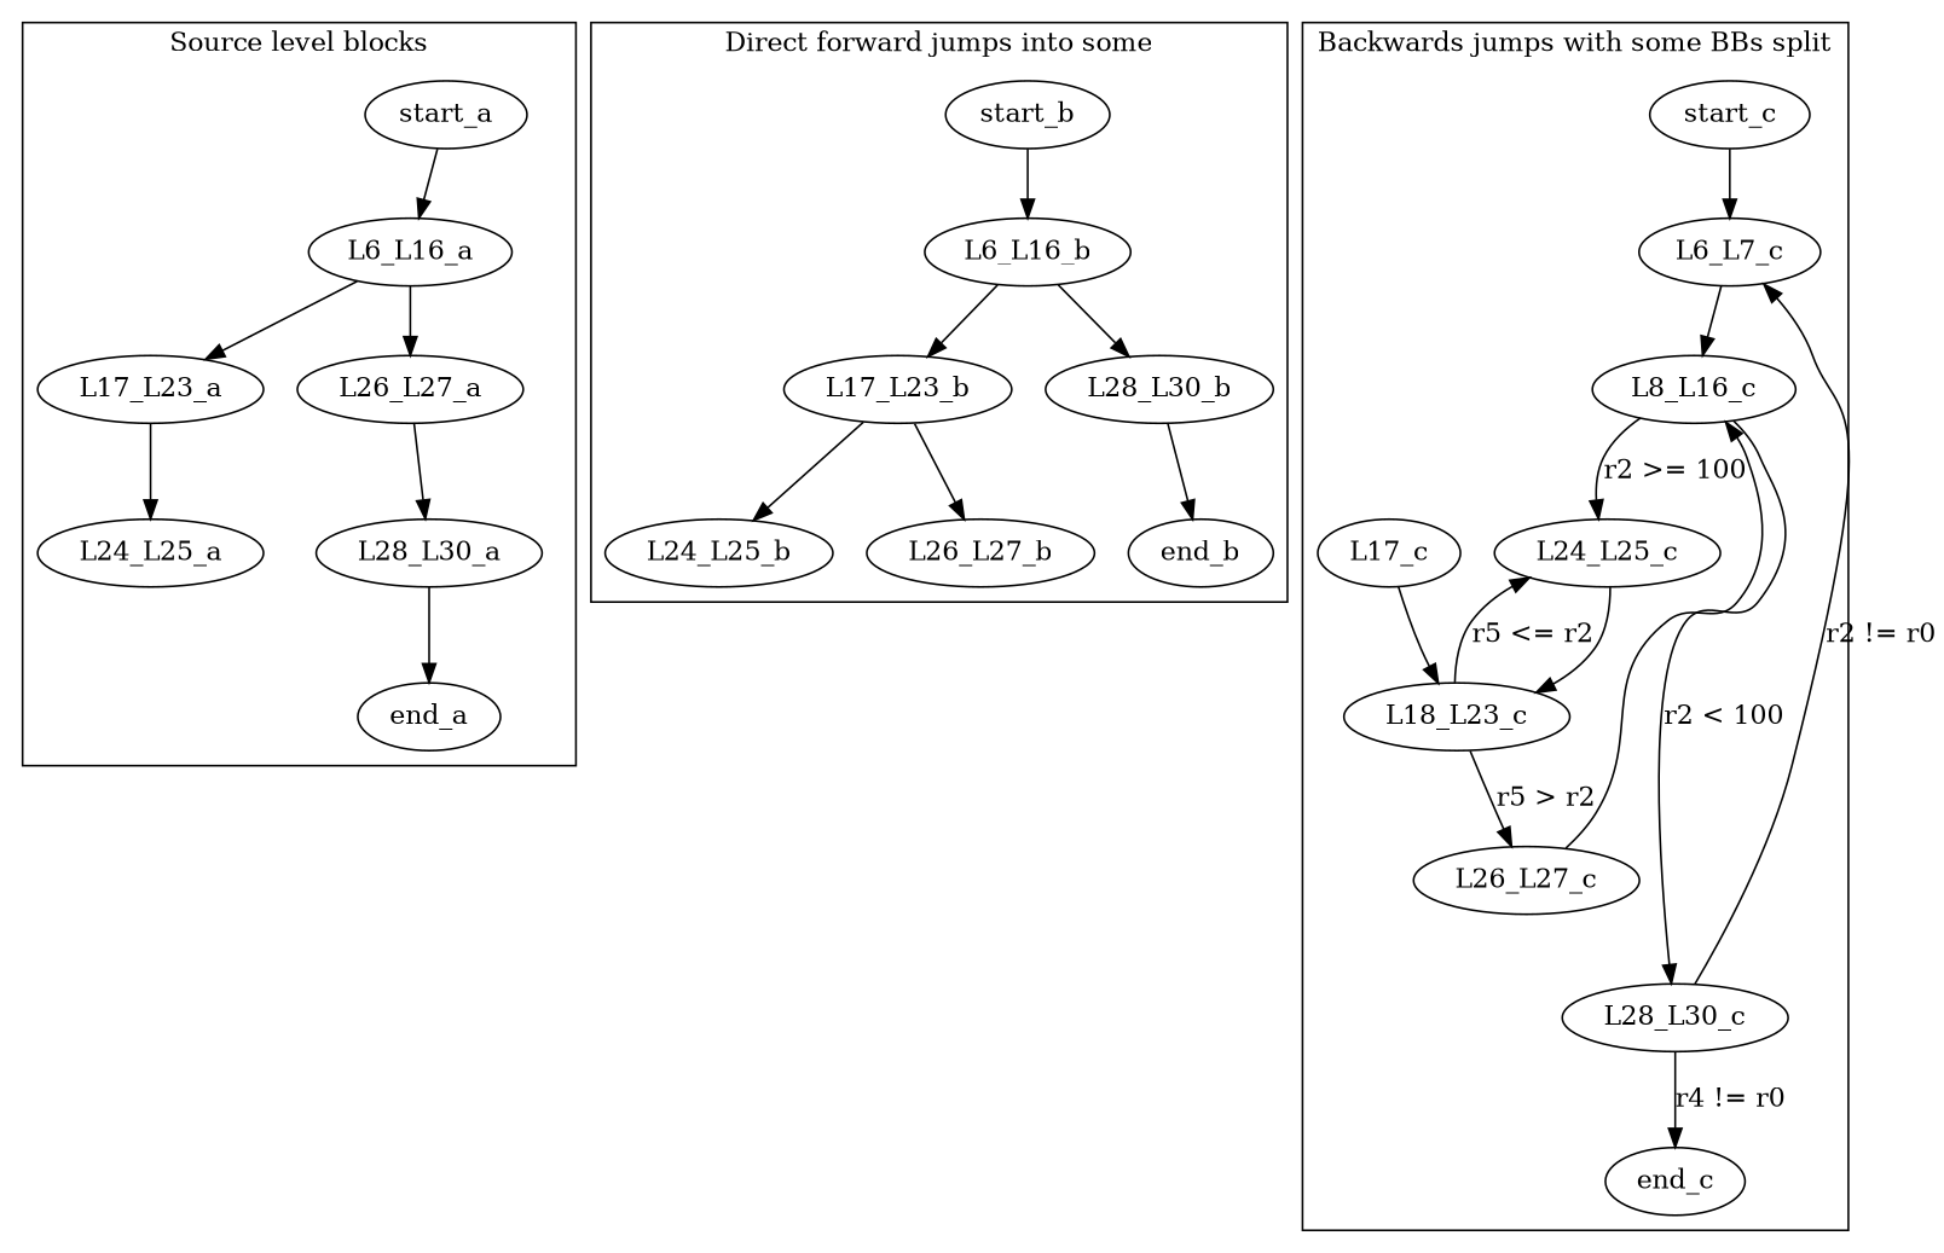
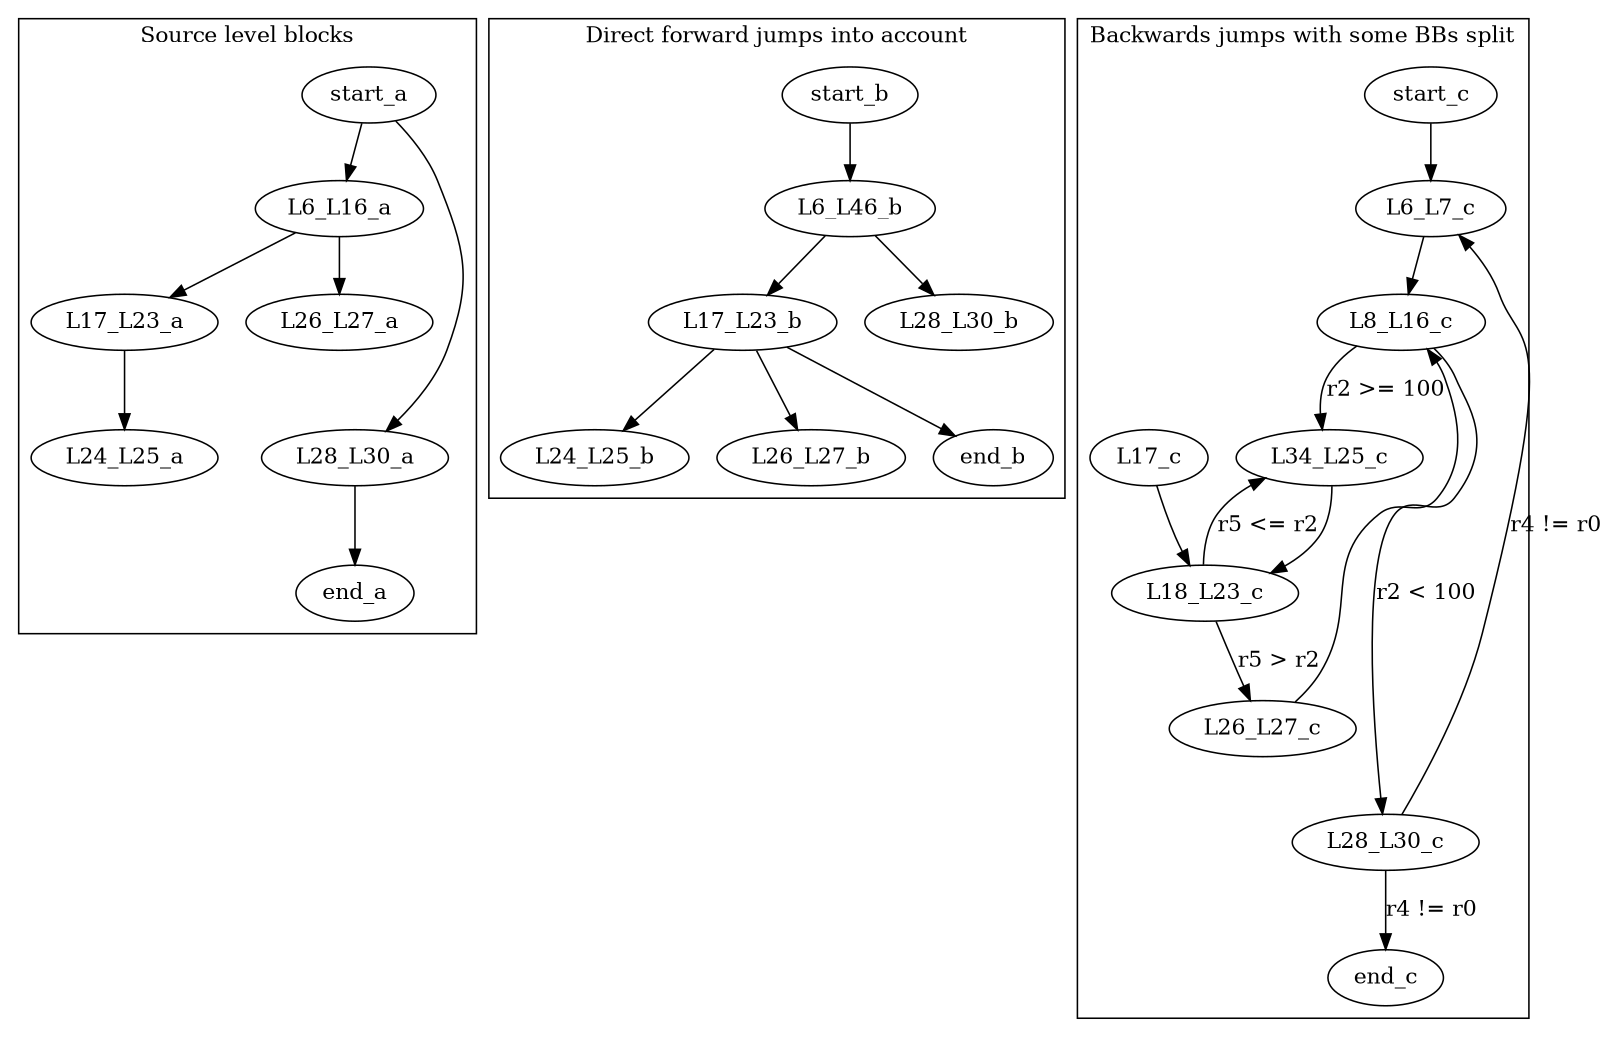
  digraph {
    start_a
    L6_L16_a
    L17_L23_a
    L24_L25_a
    L26_L27_a
    L28_L30_a
    end_a
    start_b
-   L6_L16_b
+   L6_L16_b [label=L6_L46_b]
    L17_L23_b
    L28_L30_b
    L24_L25_b
    L26_L27_b
    end_b
    start_c
    L6_L7_c
    L8_L16_c
    L17_c
    L28_L30_c
    L18_L23_c
    end_c
-   L24_L25_c
+   L24_L25_c [label=L34_L25_c]
    L26_L27_c
    subgraph cluster_1 {
      label="Source level blocks"
      start_a
      L6_L16_a
      L17_L23_a
      L24_L25_a
      L26_L27_a
      L28_L30_a
      end_a
    }
    subgraph cluster_2 {
-     label="Direct forward jumps into some"
+     label="Direct forward jumps into account"
      start_b
      L6_L16_b
      L17_L23_b
      L28_L30_b
      L24_L25_b
      L26_L27_b
      end_b
    }
    subgraph cluster_3 {
      label="Backwards jumps with some BBs split"
      start_c
      L6_L7_c
      L8_L16_c
      L17_c
      L28_L30_c
      L18_L23_c
      end_c
      L24_L25_c
      L26_L27_c
    }
    start_a -> L6_L16_a
    L6_L16_a -> L17_L23_a
    L6_L16_a -> L26_L27_a
    L17_L23_a -> L24_L25_a
-   L26_L27_a -> L28_L30_a
+   start_a -> L28_L30_a
    L28_L30_a -> end_a
    start_b -> L6_L16_b
    L6_L16_b -> L17_L23_b
    L6_L16_b -> L28_L30_b
    L17_L23_b -> L24_L25_b
    L17_L23_b -> L26_L27_b
-   L28_L30_b -> end_b
+   L17_L23_b -> end_b
    start_c -> L6_L7_c
    L6_L7_c -> L8_L16_c
    L8_L16_c -> L28_L30_c [label="r2 < 100"]
    L8_L16_c -> L24_L25_c [label="r2 >= 100"]
    L17_c -> L18_L23_c
-   L28_L30_c -> L6_L7_c [label="r2 != r0"]
+   L28_L30_c -> L6_L7_c [label="r4 != r0"]
    L28_L30_c -> end_c [label="r4 != r0"]
    L18_L23_c -> L24_L25_c [label="r5 <= r2"]
    L18_L23_c -> L26_L27_c [label="r5 > r2"]
    L24_L25_c -> L18_L23_c
    L26_L27_c -> L8_L16_c
    L26_L27_c -> L28_L30_c [style=invis]
  }
